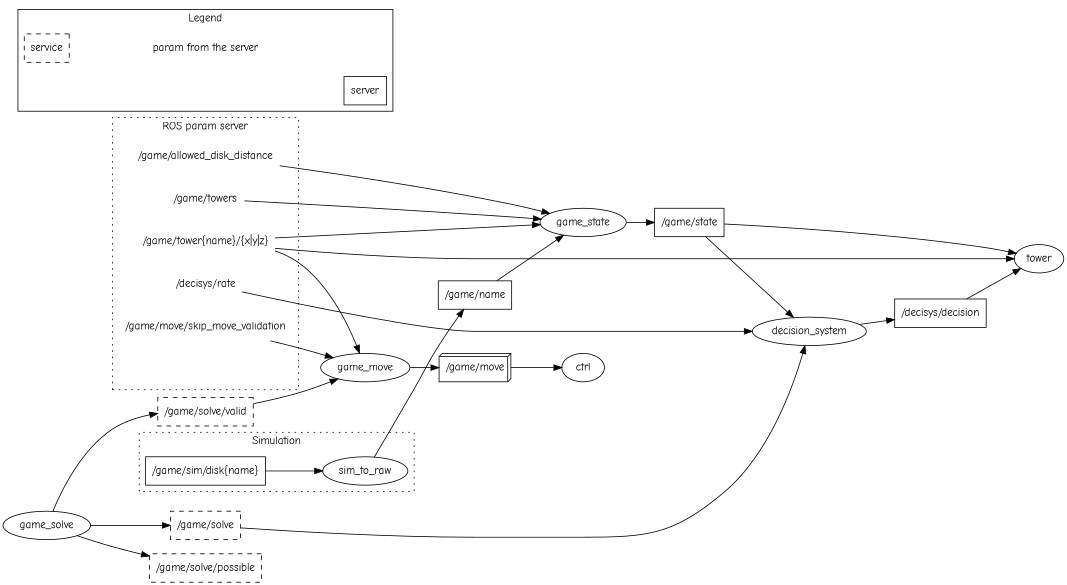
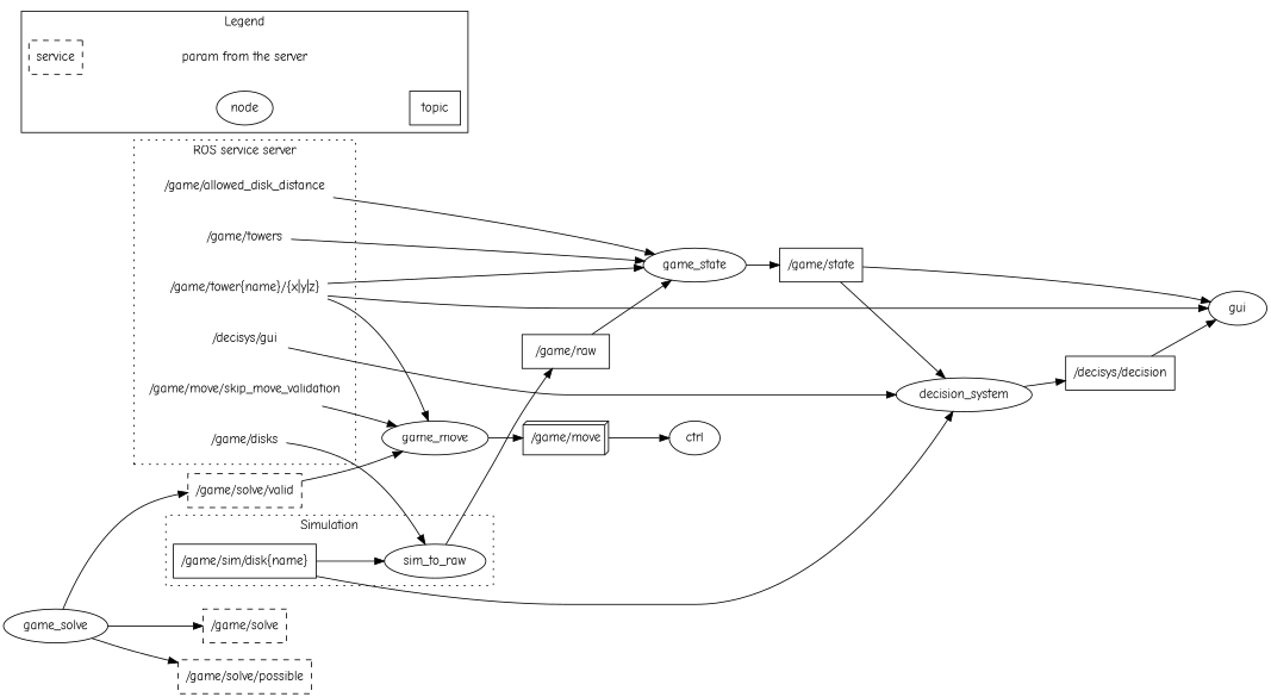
  digraph {
    fontname="Comic Neue"
    rankdir=LR
    node [fontname="Comic Neue" shape=box]
    edge [fontname="Comic Neue"]
-   "/decisys/rate" [shape=plaintext style=dashed]
+   "/decisys/rate" [shape=plaintext style=dashed label="/decisys/gui"]
    "/game/move/skip_move_validation" [shape=plaintext style=dashed]
    "/game/allowed_disk_distance" [shape=plaintext style=dashed]
    "/game/towers" [shape=plaintext style=dashed]
+   "/game/disks" [shape=plaintext style=dashed]
    "/game/tower{name}/{x|y|z}" [shape=plaintext style=dashed]
    sim_to_raw [shape=ellipse]
    "/game/sim/disk{name}"
-   topic [label=server]
+   "node" [shape=ellipse]
+   topic
    service [style=dashed]
    "param from the server" [shape=plaintext style=dashed]
    "" [shape=plaintext style=dashed]
    decision_system [shape=ellipse]
    game_move [shape=ellipse]
    game_state [shape=ellipse]
-   gui [shape=ellipse label=tower]
-   "/game/raw" [label="/game/name"]
+   gui [shape=ellipse]
+   "/game/raw"
    "/game/state"
    game_solve [shape=ellipse]
    "/game/solve" [style=dashed]
    "/game/solve/valid" [style=dashed]
    "/game/solve/possible" [style=dashed]
    "/game/move" [shape=box3d]
    ctrl [shape=ellipse]
    "/decisys/decision"
    subgraph cluster_1 {
-     label="ROS param server"
+     label="ROS service server"
      style=dotted
      "/decisys/rate"
      "/game/move/skip_move_validation"
      "/game/allowed_disk_distance"
      "/game/towers"
+     "/game/disks"
      "/game/tower{name}/{x|y|z}"
    }
    subgraph cluster_2 {
      label=Simulation
      style=dotted
      sim_to_raw
      "/game/sim/disk{name}"
    }
    subgraph cluster_3 {
      label=Legend
+     "node"
      topic
      service
      "param from the server"
      ""
    }
    "/decisys/rate" -> decision_system
    "/game/move/skip_move_validation" -> game_move
    "/game/allowed_disk_distance" -> game_state
    "/game/towers" -> game_state
+   "/game/disks" -> sim_to_raw
    "/game/tower{name}/{x|y|z}" -> game_move
    "/game/tower{name}/{x|y|z}" -> game_state
    "/game/tower{name}/{x|y|z}" -> gui
    sim_to_raw -> "/game/raw"
    "/game/sim/disk{name}" -> sim_to_raw
+   "node" -> topic [style=invis]
    service -> "param from the server" [style=invis]
+   "" -> "node" [style=invis]
    decision_system -> "/decisys/decision"
    game_move -> "/game/move"
    game_state -> "/game/state"
    "/game/raw" -> game_state
    "/game/state" -> decision_system
    "/game/state" -> gui
    game_solve -> "/game/solve"
    game_solve -> "/game/solve/valid"
    game_solve -> "/game/solve/possible"
-   "/game/solve" -> decision_system
+   "/game/sim/disk{name}" -> decision_system
    "/game/solve/valid" -> game_move
    "/game/move" -> ctrl
    "/decisys/decision" -> gui
  }
